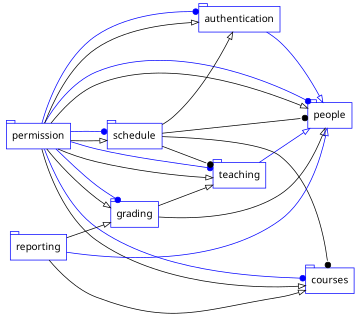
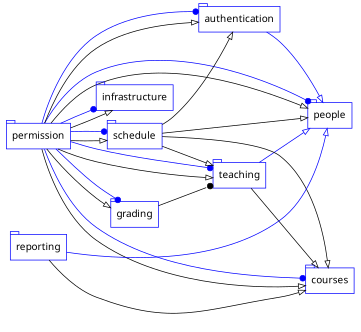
  digraph {
    rankdir=LR
    node [color=blue fontname=Trebuchet shape=tab]
    edge [arrowhead=empty color=black style=solid]
    n1 [label=courses]
    n2 [label=grading]
    n3 [label=people]
    n4 [label=teaching]
    n5 [label=permission]
    n6 [label=schedule]
    n7 [label=authentication]
+   n8 [label=infrastructure]
    n9 [label=reporting]
-   n2 -> n3
-   n2 -> n4
+   n2 -> n4 [arrowhead=dot]
+   n4 -> n1
    n4 -> n3 [color=blue]
    n5 -> n1
    n5 -> n1 [arrowhead=dot color=blue]
    n5 -> n2
    n5 -> n2 [arrowhead=dot color=blue]
    n5 -> n3
    n5 -> n3 [arrowhead=dot color=blue]
    n5 -> n4
    n5 -> n4 [arrowhead=dot color=blue]
    n5 -> n6
    n5 -> n6 [arrowhead=dot color=blue]
    n5 -> n7
    n5 -> n7 [arrowhead=dot color=blue]
-   n6 -> n1 [arrowhead=dot]
-   n6 -> n3 [arrowhead=dot]
-   n6 -> n4 [arrowhead=dot]
+   n5 -> n8
+   n5 -> n8 [arrowhead=dot color=blue]
+   n6 -> n1
+   n6 -> n3
+   n6 -> n4
    n6 -> n7
    n7 -> n3 [color=blue]
    n9 -> n1
-   n9 -> n2
    n9 -> n3 [color=blue]
  }
